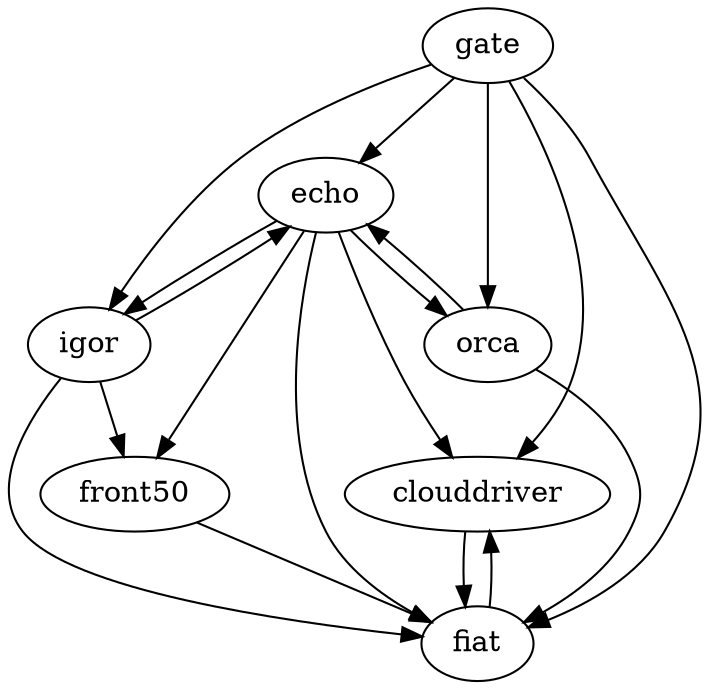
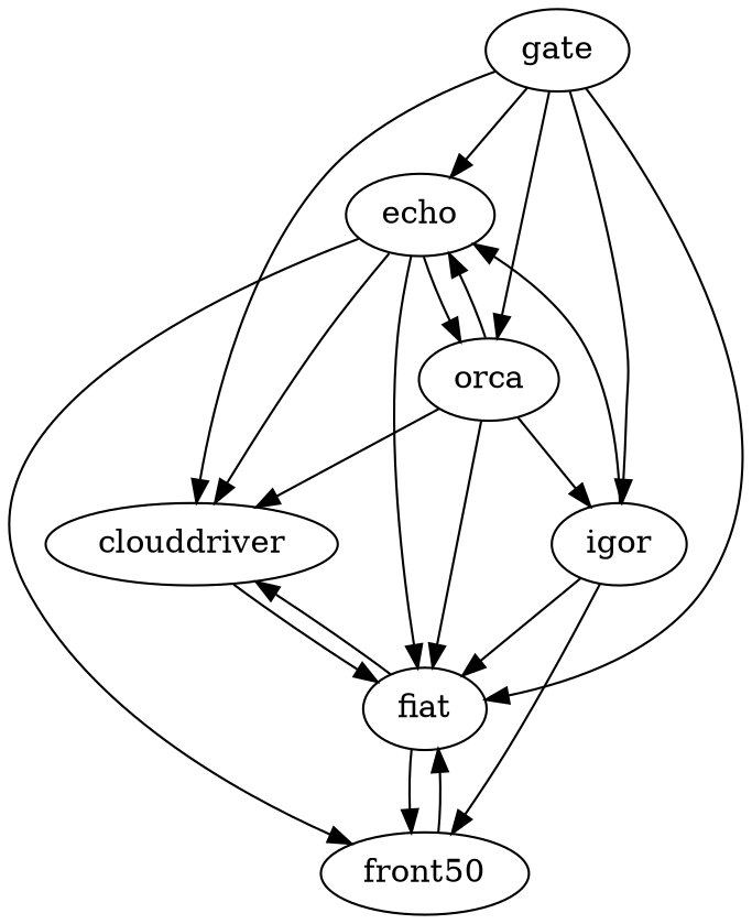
  strict digraph {
    n1 [label=clouddriver]
    n2 [label=fiat]
    n3 [label=front50]
    n4 [label=echo]
    n5 [label=igor]
    n6 [label=orca]
    n7 [label=gate]
    n1 -> n2
    n2 -> n1
+   n2 -> n3
    n3 -> n2
    n4 -> n1
    n4 -> n2
    n4 -> n3
-   n4 -> n5
+   n6 -> n5
    n4 -> n6
    n5 -> n2
    n5 -> n3
    n5 -> n4
+   n6 -> n1
    n6 -> n2
    n6 -> n4
    n7 -> n1
    n7 -> n2
    n7 -> n4
    n7 -> n5
    n7 -> n6
  }
